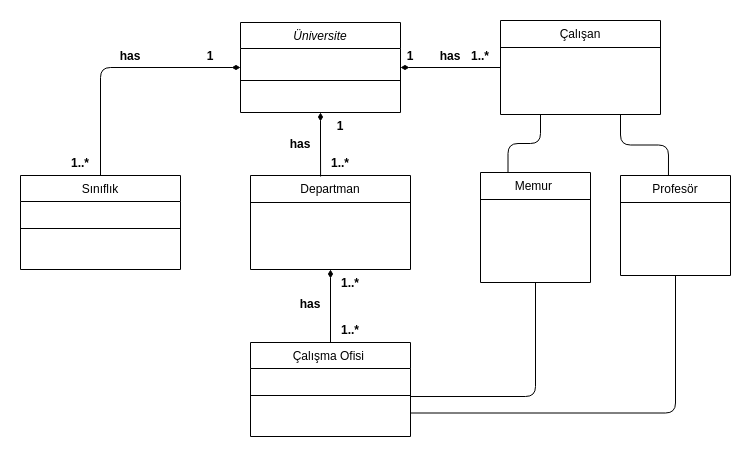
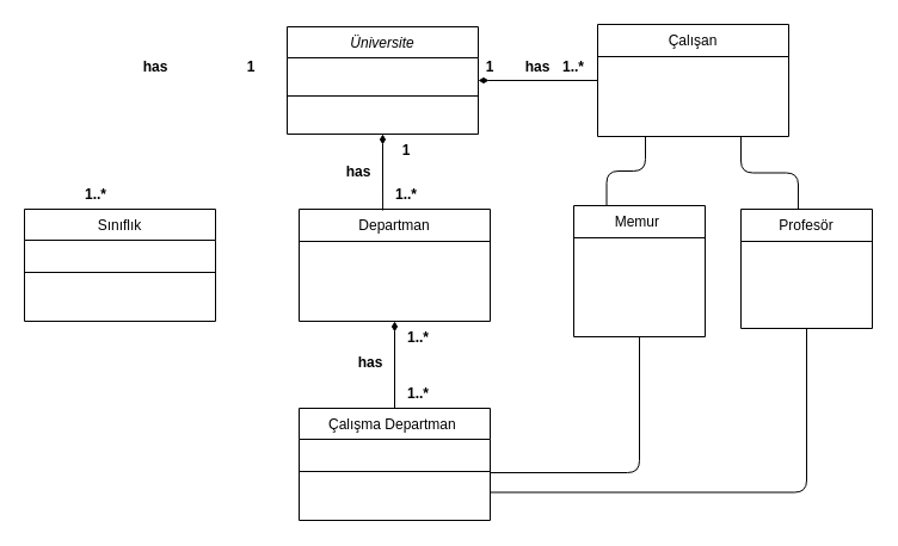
  <mxCell id="0" />
  <mxCell id="1" parent="0" />
- <mxCell id="2" style="edgeStyle=orthogonalEdgeStyle;rounded=1;sketch=0;orthogonalLoop=1;jettySize=auto;html=1;exitX=0;exitY=0.5;exitDx=0;exitDy=0;startArrow=diamondThin;startFill=1;elbow=vertical;entryX=0.5;entryY=0;entryDx=0;entryDy=0;endArrow=none;endFill=0;" edge="1" parent="1" source="5" target="7"><mxGeometry relative="1" as="geometry"><mxPoint x="170" y="67" as="targetPoint" /></mxGeometry></mxCell>
  <mxCell id="3" style="edgeStyle=orthogonalEdgeStyle;rounded=1;sketch=0;orthogonalLoop=1;jettySize=auto;html=1;exitX=0.5;exitY=1;exitDx=0;exitDy=0;entryX=0.438;entryY=0.011;entryDx=0;entryDy=0;entryPerimeter=0;startArrow=diamondThin;startFill=1;endArrow=none;endFill=0;elbow=vertical;" edge="1" parent="1" source="5" target="12"><mxGeometry relative="1" as="geometry" /></mxCell>
  <mxCell id="4" style="edgeStyle=orthogonalEdgeStyle;rounded=1;sketch=0;orthogonalLoop=1;jettySize=auto;html=1;exitX=1;exitY=0.5;exitDx=0;exitDy=0;entryX=0;entryY=0.5;entryDx=0;entryDy=0;startArrow=diamondThin;startFill=1;endArrow=none;endFill=0;elbow=vertical;" edge="1" parent="1" source="5" target="16"><mxGeometry relative="1" as="geometry" /></mxCell>
  <mxCell id="5" value="Üniversite" style="swimlane;fontStyle=2;align=center;verticalAlign=top;childLayout=stackLayout;horizontal=1;startSize=26;horizontalStack=0;resizeParent=1;resizeLast=0;collapsible=1;marginBottom=0;rounded=0;shadow=0;strokeWidth=1;" parent="1" vertex="1"><mxGeometry x="240" y="22" width="160" height="90" as="geometry"><mxRectangle x="230" y="140" width="160" height="26" as="alternateBounds" /></mxGeometry></mxCell>
  <mxCell id="6" value="" style="line;html=1;strokeWidth=1;align=left;verticalAlign=middle;spacingTop=-1;spacingLeft=3;spacingRight=3;rotatable=0;labelPosition=right;points=[];portConstraint=eastwest;" parent="5" vertex="1"><mxGeometry y="26" width="160" height="64" as="geometry" /></mxCell>
  <mxCell id="7" value="Sınıflık" style="swimlane;fontStyle=0;align=center;verticalAlign=top;childLayout=stackLayout;horizontal=1;startSize=26;horizontalStack=0;resizeParent=1;resizeLast=0;collapsible=1;marginBottom=0;rounded=0;shadow=0;strokeWidth=1;" parent="1" vertex="1"><mxGeometry x="20" y="175" width="160" height="94" as="geometry"><mxRectangle x="10" y="150" width="160" height="26" as="alternateBounds" /></mxGeometry></mxCell>
  <mxCell id="8" value="" style="line;html=1;strokeWidth=1;align=left;verticalAlign=middle;spacingTop=-1;spacingLeft=3;spacingRight=3;rotatable=0;labelPosition=right;points=[];portConstraint=eastwest;" parent="7" vertex="1"><mxGeometry y="26" width="160" height="54" as="geometry" /></mxCell>
  <mxCell id="9" style="edgeStyle=orthogonalEdgeStyle;rounded=1;sketch=0;orthogonalLoop=1;jettySize=auto;html=1;exitX=0.5;exitY=0;exitDx=0;exitDy=0;entryX=0.5;entryY=1;entryDx=0;entryDy=0;startArrow=none;startFill=0;endArrow=diamondThin;endFill=1;elbow=vertical;" edge="1" parent="1" source="10" target="12"><mxGeometry relative="1" as="geometry" /></mxCell>
- <mxCell id="10" value="Çalışma Ofisi " style="swimlane;fontStyle=0;align=center;verticalAlign=top;childLayout=stackLayout;horizontal=1;startSize=26;horizontalStack=0;resizeParent=1;resizeLast=0;collapsible=1;marginBottom=0;rounded=0;shadow=0;strokeWidth=1;" vertex="1" parent="1"><mxGeometry x="250" y="342" width="160" height="94" as="geometry"><mxRectangle x="10" y="150" width="160" height="26" as="alternateBounds" /></mxGeometry></mxCell>
+ <mxCell id="10" value="Çalışma Departman " style="swimlane;fontStyle=0;align=center;verticalAlign=top;childLayout=stackLayout;horizontal=1;startSize=26;horizontalStack=0;resizeParent=1;resizeLast=0;collapsible=1;marginBottom=0;rounded=0;shadow=0;strokeWidth=1;" vertex="1" parent="1"><mxGeometry x="250" y="342" width="160" height="94" as="geometry"><mxRectangle x="10" y="150" width="160" height="26" as="alternateBounds" /></mxGeometry></mxCell>
  <mxCell id="11" value="" style="line;html=1;strokeWidth=1;align=left;verticalAlign=middle;spacingTop=-1;spacingLeft=3;spacingRight=3;rotatable=0;labelPosition=right;points=[];portConstraint=eastwest;" vertex="1" parent="10"><mxGeometry y="26" width="160" height="54" as="geometry" /></mxCell>
  <mxCell id="12" value="Departman" style="swimlane;fontStyle=0;align=center;verticalAlign=top;childLayout=stackLayout;horizontal=1;startSize=0;horizontalStack=0;resizeParent=1;resizeLast=0;collapsible=1;marginBottom=0;rounded=0;shadow=0;strokeWidth=1;" vertex="1" parent="1"><mxGeometry x="250" y="175" width="160" height="94" as="geometry"><mxRectangle x="240" y="163" width="160" height="26" as="alternateBounds" /></mxGeometry></mxCell>
  <mxCell id="13" value="" style="line;html=1;strokeWidth=1;align=left;verticalAlign=middle;spacingTop=-1;spacingLeft=3;spacingRight=3;rotatable=0;labelPosition=right;points=[];portConstraint=eastwest;" vertex="1" parent="12"><mxGeometry width="160" height="54" as="geometry" /></mxCell>
  <mxCell id="14" style="edgeStyle=orthogonalEdgeStyle;rounded=1;sketch=0;orthogonalLoop=1;jettySize=auto;html=1;exitX=0.25;exitY=1;exitDx=0;exitDy=0;entryX=0.25;entryY=0;entryDx=0;entryDy=0;startArrow=none;startFill=0;endArrow=none;endFill=0;elbow=vertical;" edge="1" parent="1" source="16" target="18"><mxGeometry relative="1" as="geometry" /></mxCell>
  <mxCell id="15" style="edgeStyle=orthogonalEdgeStyle;rounded=1;sketch=0;orthogonalLoop=1;jettySize=auto;html=1;exitX=0.75;exitY=1;exitDx=0;exitDy=0;entryX=0.436;entryY=0;entryDx=0;entryDy=0;entryPerimeter=0;startArrow=none;startFill=0;endArrow=none;endFill=0;elbow=vertical;" edge="1" parent="1" source="16" target="21"><mxGeometry relative="1" as="geometry" /></mxCell>
  <mxCell id="16" value="Çalışan" style="swimlane;fontStyle=0;align=center;verticalAlign=top;childLayout=stackLayout;horizontal=1;startSize=0;horizontalStack=0;resizeParent=1;resizeLast=0;collapsible=1;marginBottom=0;rounded=0;shadow=0;strokeWidth=1;" vertex="1" parent="1"><mxGeometry x="500" y="20" width="160" height="94" as="geometry"><mxRectangle x="240" y="163" width="160" height="26" as="alternateBounds" /></mxGeometry></mxCell>
  <mxCell id="17" value="" style="line;html=1;strokeWidth=1;align=left;verticalAlign=middle;spacingTop=-1;spacingLeft=3;spacingRight=3;rotatable=0;labelPosition=right;points=[];portConstraint=eastwest;" vertex="1" parent="16"><mxGeometry width="160" height="54" as="geometry" /></mxCell>
  <mxCell id="18" value="Memur " style="swimlane;fontStyle=0;align=center;verticalAlign=top;childLayout=stackLayout;horizontal=1;startSize=0;horizontalStack=0;resizeParent=1;resizeLast=0;collapsible=1;marginBottom=0;rounded=0;shadow=0;strokeWidth=1;" vertex="1" parent="1"><mxGeometry x="480" y="172" width="110" height="110" as="geometry"><mxRectangle x="240" y="163" width="160" height="26" as="alternateBounds" /></mxGeometry></mxCell>
  <mxCell id="19" value="" style="line;html=1;strokeWidth=1;align=left;verticalAlign=middle;spacingTop=-1;spacingLeft=3;spacingRight=3;rotatable=0;labelPosition=right;points=[];portConstraint=eastwest;" vertex="1" parent="18"><mxGeometry width="110" height="54" as="geometry" /></mxCell>
  <mxCell id="20" style="edgeStyle=orthogonalEdgeStyle;rounded=1;sketch=0;orthogonalLoop=1;jettySize=auto;html=1;exitX=0.5;exitY=1;exitDx=0;exitDy=0;startArrow=none;startFill=0;endArrow=none;endFill=0;elbow=vertical;entryX=1;entryY=0.75;entryDx=0;entryDy=0;" edge="1" parent="1" source="21" target="10"><mxGeometry relative="1" as="geometry"><mxPoint x="675" y="432" as="targetPoint" /></mxGeometry></mxCell>
  <mxCell id="21" value="Profesör" style="swimlane;fontStyle=0;align=center;verticalAlign=top;childLayout=stackLayout;horizontal=1;startSize=0;horizontalStack=0;resizeParent=1;resizeLast=0;collapsible=1;marginBottom=0;rounded=0;shadow=0;strokeWidth=1;" vertex="1" parent="1"><mxGeometry x="620" y="175" width="110" height="100" as="geometry"><mxRectangle x="240" y="163" width="160" height="26" as="alternateBounds" /></mxGeometry></mxCell>
  <mxCell id="22" value="" style="line;html=1;strokeWidth=1;align=left;verticalAlign=middle;spacingTop=-1;spacingLeft=3;spacingRight=3;rotatable=0;labelPosition=right;points=[];portConstraint=eastwest;" vertex="1" parent="21"><mxGeometry width="110" height="54" as="geometry" /></mxCell>
  <mxCell id="23" value="" style="endArrow=none;html=1;rounded=1;sketch=0;entryX=0.5;entryY=1;entryDx=0;entryDy=0;exitX=1;exitY=0.519;exitDx=0;exitDy=0;exitPerimeter=0;edgeStyle=orthogonalEdgeStyle;elbow=vertical;" edge="1" parent="1" source="11" target="18"><mxGeometry width="50" height="50" relative="1" as="geometry"><mxPoint x="370" y="292" as="sourcePoint" /><mxPoint x="420" y="242" as="targetPoint" /></mxGeometry></mxCell>
  <mxCell id="24" value="1" style="text;align=center;fontStyle=1;verticalAlign=middle;spacingLeft=3;spacingRight=3;strokeColor=none;rotatable=0;points=[[0,0.5],[1,0.5]];portConstraint=eastwest;rounded=0;sketch=0;" vertex="1" parent="1"><mxGeometry x="170" y="42" width="80" height="26" as="geometry" /></mxCell>
  <mxCell id="25" value="1" style="text;align=center;fontStyle=1;verticalAlign=middle;spacingLeft=3;spacingRight=3;strokeColor=none;rotatable=0;points=[[0,0.5],[1,0.5]];portConstraint=eastwest;rounded=0;sketch=0;" vertex="1" parent="1"><mxGeometry x="300" y="112" width="80" height="26" as="geometry" /></mxCell>
  <mxCell id="26" value="1" style="text;align=center;fontStyle=1;verticalAlign=middle;spacingLeft=3;spacingRight=3;strokeColor=none;rotatable=0;points=[[0,0.5],[1,0.5]];portConstraint=eastwest;rounded=0;sketch=0;" vertex="1" parent="1"><mxGeometry x="370" y="42" width="80" height="26" as="geometry" /></mxCell>
  <mxCell id="27" value="has" style="text;align=center;fontStyle=1;verticalAlign=middle;spacingLeft=3;spacingRight=3;strokeColor=none;rotatable=0;points=[[0,0.5],[1,0.5]];portConstraint=eastwest;rounded=0;sketch=0;" vertex="1" parent="1"><mxGeometry x="90" y="42" width="80" height="26" as="geometry" /></mxCell>
  <mxCell id="28" value="has" style="text;align=center;fontStyle=1;verticalAlign=middle;spacingLeft=3;spacingRight=3;strokeColor=none;rotatable=0;points=[[0,0.5],[1,0.5]];portConstraint=eastwest;rounded=0;sketch=0;" vertex="1" parent="1"><mxGeometry x="270" y="122" width="60" height="42" as="geometry" /></mxCell>
  <mxCell id="29" value="has" style="text;align=center;fontStyle=1;verticalAlign=middle;spacingLeft=3;spacingRight=3;strokeColor=none;rotatable=0;points=[[0,0.5],[1,0.5]];portConstraint=eastwest;rounded=0;sketch=0;" vertex="1" parent="1"><mxGeometry x="410" y="42" width="80" height="26" as="geometry" /></mxCell>
  <mxCell id="30" value="1..*" style="text;align=center;fontStyle=1;verticalAlign=middle;spacingLeft=3;spacingRight=3;strokeColor=none;rotatable=0;points=[[0,0.5],[1,0.5]];portConstraint=eastwest;rounded=0;sketch=0;" vertex="1" parent="1"><mxGeometry x="40" y="149" width="80" height="26" as="geometry" /></mxCell>
  <mxCell id="31" value="1..*" style="text;align=center;fontStyle=1;verticalAlign=middle;spacingLeft=3;spacingRight=3;strokeColor=none;rotatable=0;points=[[0,0.5],[1,0.5]];portConstraint=eastwest;rounded=0;sketch=0;" vertex="1" parent="1"><mxGeometry x="260" y="149" width="160" height="26" as="geometry" /></mxCell>
  <mxCell id="32" value="1..*" style="text;align=center;fontStyle=1;verticalAlign=middle;spacingLeft=3;spacingRight=3;strokeColor=none;rotatable=0;points=[[0,0.5],[1,0.5]];portConstraint=eastwest;rounded=0;sketch=0;" vertex="1" parent="1"><mxGeometry x="440" y="42" width="80" height="26" as="geometry" /></mxCell>
  <mxCell id="33" value="1..*" style="text;align=center;fontStyle=1;verticalAlign=middle;spacingLeft=3;spacingRight=3;strokeColor=none;rotatable=0;points=[[0,0.5],[1,0.5]];portConstraint=eastwest;rounded=0;sketch=0;" vertex="1" parent="1"><mxGeometry x="270" y="269" width="160" height="26" as="geometry" /></mxCell>
  <mxCell id="34" value="has" style="text;align=center;fontStyle=1;verticalAlign=middle;spacingLeft=3;spacingRight=3;strokeColor=none;rotatable=0;points=[[0,0.5],[1,0.5]];portConstraint=eastwest;rounded=0;sketch=0;" vertex="1" parent="1"><mxGeometry x="280" y="282" width="60" height="42" as="geometry" /></mxCell>
  <mxCell id="35" value="1..*" style="text;align=center;fontStyle=1;verticalAlign=middle;spacingLeft=3;spacingRight=3;strokeColor=none;rotatable=0;points=[[0,0.5],[1,0.5]];portConstraint=eastwest;rounded=0;sketch=0;" vertex="1" parent="1"><mxGeometry x="270" y="316" width="160" height="26" as="geometry" /></mxCell>
